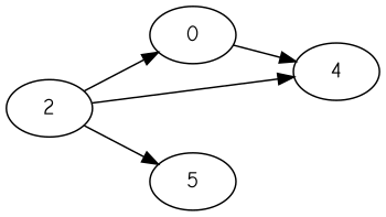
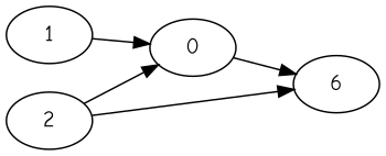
  strict digraph {
    fontname="Comic Neue"
    rankdir=LR
    node [fontname="Comic Neue"]
    edge [fontname="Comic Neue" weight=1]
    n1 [label=0]
-   4
+   1
+   4 [label=6]
    2
-   5
    n1 -> 4
+   1 -> n1
    2 -> n1
    2 -> 4
-   2 -> 5
  }
